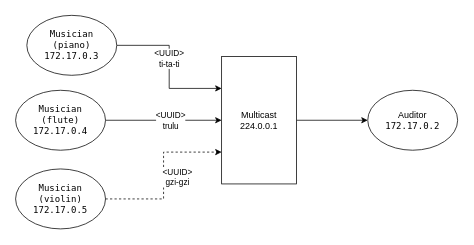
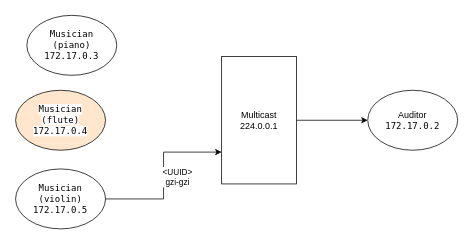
  <mxCell id="0" />
  <mxCell id="1" parent="0" />
  <mxCell id="2" value="&lt;div&gt;Auditor&lt;/div&gt;&lt;span style=&quot;font-family: monospace&quot;&gt;&lt;span style=&quot;color: #000000 ; background-color: #ffffff&quot;&gt;172.17.0.2&lt;/span&gt;&lt;br&gt;&lt;/span&gt;" style="ellipse;whiteSpace=wrap;html=1;" vertex="1" parent="1"><mxGeometry x="490" y="120" width="120" height="80" as="geometry" /></mxCell>
- <mxCell id="3" style="edgeStyle=orthogonalEdgeStyle;rounded=0;orthogonalLoop=1;jettySize=auto;html=1;exitX=1;exitY=0.5;exitDx=0;exitDy=0;entryX=0;entryY=0.5;entryDx=0;entryDy=0;" edge="1" parent="1" source="6" target="8"><mxGeometry relative="1" as="geometry"><mxPoint x="380" y="105" as="targetPoint" /></mxGeometry></mxCell>
- <mxCell id="4" value="&lt;div&gt;&lt;br&gt;&lt;/div&gt;" style="edgeLabel;html=1;align=center;verticalAlign=middle;resizable=0;points=[];" vertex="1" connectable="0" parent="3"><mxGeometry x="-0.302" y="-3" relative="1" as="geometry"><mxPoint as="offset" /></mxGeometry></mxCell>
- <mxCell id="5" value="&amp;lt;UUID&amp;gt;&lt;div&gt;trulu&lt;/div&gt;" style="edgeLabel;html=1;align=center;verticalAlign=middle;resizable=0;points=[];" vertex="1" connectable="0" parent="3"><mxGeometry x="-0.172" relative="1" as="geometry"><mxPoint x="22" as="offset" /></mxGeometry></mxCell>
- <mxCell id="6" value="&lt;span style=&quot;font-family: monospace&quot;&gt;&lt;span style=&quot;color: #000000 ; background-color: #ffffff&quot;&gt;Musician&lt;br&gt;(flute)&lt;br&gt;172.17.0.4&lt;/span&gt;&lt;/span&gt;" style="ellipse;whiteSpace=wrap;html=1;" vertex="1" parent="1"><mxGeometry x="20" y="120" width="120" height="80" as="geometry" /></mxCell>
+ <mxCell id="6" value="&lt;span style=&quot;font-family: monospace&quot;&gt;&lt;span style=&quot;color: #000000 ; background-color: #ffffff&quot;&gt;Musician&lt;br&gt;(flute)&lt;br&gt;172.17.0.4&lt;/span&gt;&lt;/span&gt;" style="ellipse;whiteSpace=wrap;html=1;fillColor=#ffe6cc;" vertex="1" parent="1"><mxGeometry x="20" y="120" width="120" height="80" as="geometry" /></mxCell>
  <mxCell id="7" style="edgeStyle=orthogonalEdgeStyle;rounded=0;orthogonalLoop=1;jettySize=auto;html=1;exitX=1;exitY=0.5;exitDx=0;exitDy=0;entryX=0;entryY=0.5;entryDx=0;entryDy=0;" edge="1" parent="1" source="8" target="2"><mxGeometry relative="1" as="geometry" /></mxCell>
  <mxCell id="8" value="Multicast&lt;br&gt;224.0.0.1" style="rounded=0;whiteSpace=wrap;html=1;" vertex="1" parent="1"><mxGeometry x="295" y="75" width="100" height="170" as="geometry" /></mxCell>
- <mxCell id="9" style="edgeStyle=orthogonalEdgeStyle;rounded=0;orthogonalLoop=1;jettySize=auto;html=1;exitX=1;exitY=0.5;exitDx=0;exitDy=0;entryX=0;entryY=0.75;entryDx=0;entryDy=0;dashed=1;" edge="1" parent="1" source="11" target="8"><mxGeometry relative="1" as="geometry" /></mxCell>
+ <mxCell id="9" style="edgeStyle=orthogonalEdgeStyle;rounded=0;orthogonalLoop=1;jettySize=auto;html=1;exitX=1;exitY=0.5;exitDx=0;exitDy=0;entryX=0;entryY=0.75;entryDx=0;entryDy=0;" edge="1" parent="1" source="11" target="8"><mxGeometry relative="1" as="geometry" /></mxCell>
  <mxCell id="10" value="&amp;lt;UUID&amp;gt;&lt;br&gt;gzi-gzi&lt;br&gt;&lt;code&gt;&lt;/code&gt;" style="edgeLabel;html=1;align=center;verticalAlign=middle;resizable=0;points=[];" vertex="1" connectable="0" parent="9"><mxGeometry x="-0.332" relative="1" as="geometry"><mxPoint x="22" y="-30" as="offset" /></mxGeometry></mxCell>
  <mxCell id="11" value="&lt;span style=&quot;font-family: monospace&quot;&gt;&lt;span style=&quot;color: #000000 ; background-color: #ffffff&quot;&gt;Musician (violin)&lt;br&gt;172.17.0.5&lt;/span&gt;&lt;/span&gt;" style="ellipse;whiteSpace=wrap;html=1;" vertex="1" parent="1"><mxGeometry x="20" y="225" width="120" height="80" as="geometry" /></mxCell>
- <mxCell id="12" style="edgeStyle=orthogonalEdgeStyle;rounded=0;orthogonalLoop=1;jettySize=auto;html=1;exitX=1;exitY=0.5;exitDx=0;exitDy=0;entryX=0;entryY=0.25;entryDx=0;entryDy=0;" edge="1" parent="1" source="14" target="8"><mxGeometry relative="1" as="geometry" /></mxCell>
- <mxCell id="13" value="&amp;lt;UUID&amp;gt;&lt;div&gt;ti-ta-ti&lt;/div&gt;" style="edgeLabel;html=1;align=center;verticalAlign=middle;resizable=0;points=[];" vertex="1" connectable="0" parent="12"><mxGeometry x="0.166" y="-1" relative="1" as="geometry"><mxPoint y="-28" as="offset" /></mxGeometry></mxCell>
  <mxCell id="14" value="&lt;span style=&quot;font-family: monospace&quot;&gt;&lt;span style=&quot;color: #000000 ; background-color: #ffffff&quot;&gt;Musician&lt;br&gt;(piano)&lt;br&gt;172.17.0.3&lt;/span&gt;&lt;br&gt;&lt;/span&gt;" style="ellipse;whiteSpace=wrap;html=1;" vertex="1" parent="1"><mxGeometry x="35" y="20" width="120" height="80" as="geometry" /></mxCell>
